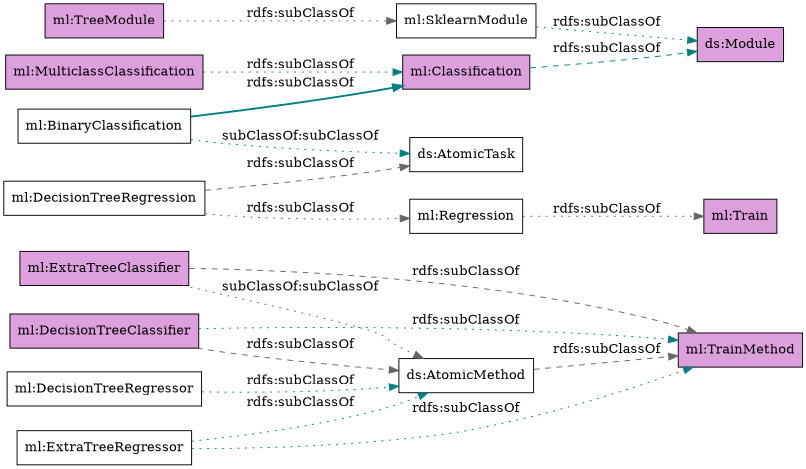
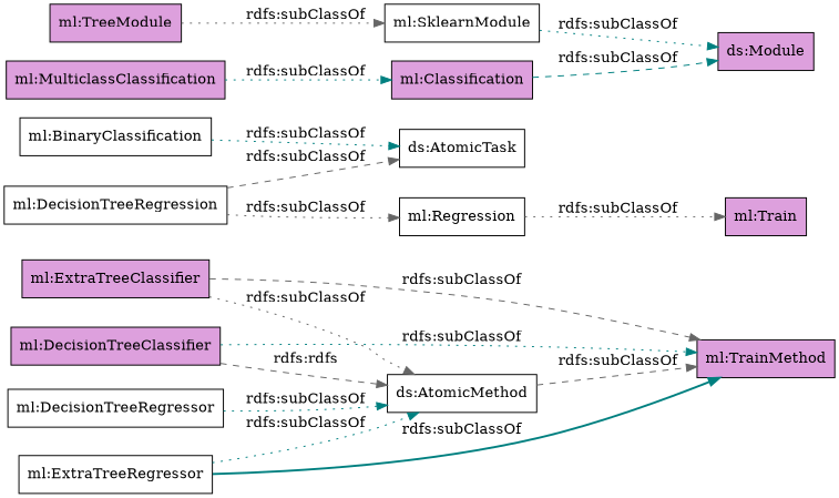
  digraph {
    rankdir=LR
    node [color=black fillcolor=plum shape=rectangle style=filled]
    edge [color=teal style=dotted]
    "ml:ExtraTreeClassifier"
    "ml:TrainMethod"
    "ds:AtomicMethod" [fillcolor=white]
    "ml:DecisionTreeRegressor" [fillcolor=white]
    "ml:BinaryClassification" [fillcolor=white]
    "ml:Classification"
    "ds:AtomicTask" [fillcolor=white]
    "ds:Module"
    "ml:DecisionTreeRegression" [fillcolor=white]
    "ml:Regression" [fillcolor=white]
    "ml:Train"
    "ml:MulticlassClassification"
    "ml:SklearnModule" [fillcolor=white]
    "ml:DecisionTreeClassifier"
    "ml:TreeModule"
    "ml:ExtraTreeRegressor" [fillcolor=white]
    "ml:ExtraTreeClassifier" -> "ml:TrainMethod" [color=gray40 label="rdfs:subClassOf" style=dashed]
-   "ml:ExtraTreeClassifier" -> "ds:AtomicMethod" [color=gray40 label="subClassOf:subClassOf"]
+   "ml:ExtraTreeClassifier" -> "ds:AtomicMethod" [color=gray40 label="rdfs:subClassOf"]
    "ds:AtomicMethod" -> "ml:TrainMethod" [color=gray40 label="rdfs:subClassOf" style=dashed]
    "ml:DecisionTreeRegressor" -> "ds:AtomicMethod" [label="rdfs:subClassOf"]
-   "ml:BinaryClassification" -> "ml:Classification" [label="rdfs:subClassOf" style=bold]
-   "ml:BinaryClassification" -> "ds:AtomicTask" [label="subClassOf:subClassOf"]
+   "ml:BinaryClassification" -> "ds:AtomicTask" [label="rdfs:subClassOf"]
    "ml:Classification" -> "ds:Module" [label="rdfs:subClassOf" style=dashed]
    "ml:DecisionTreeRegression" -> "ds:AtomicTask" [color=gray40 label="rdfs:subClassOf" style=dashed]
    "ml:DecisionTreeRegression" -> "ml:Regression" [color=gray40 label="rdfs:subClassOf"]
    "ml:Regression" -> "ml:Train" [color=gray40 label="rdfs:subClassOf"]
    "ml:MulticlassClassification" -> "ml:Classification" [label="rdfs:subClassOf"]
    "ml:SklearnModule" -> "ds:Module" [label="rdfs:subClassOf"]
    "ml:DecisionTreeClassifier" -> "ml:TrainMethod" [label="rdfs:subClassOf"]
-   "ml:DecisionTreeClassifier" -> "ds:AtomicMethod" [color=gray40 label="rdfs:subClassOf" style=dashed]
+   "ml:DecisionTreeClassifier" -> "ds:AtomicMethod" [color=gray40 label="rdfs:rdfs" style=dashed]
    "ml:TreeModule" -> "ml:SklearnModule" [color=gray40 label="rdfs:subClassOf"]
-   "ml:ExtraTreeRegressor" -> "ml:TrainMethod" [label="rdfs:subClassOf"]
+   "ml:ExtraTreeRegressor" -> "ml:TrainMethod" [label="rdfs:subClassOf" style=bold]
    "ml:ExtraTreeRegressor" -> "ds:AtomicMethod" [label="rdfs:subClassOf"]
  }
